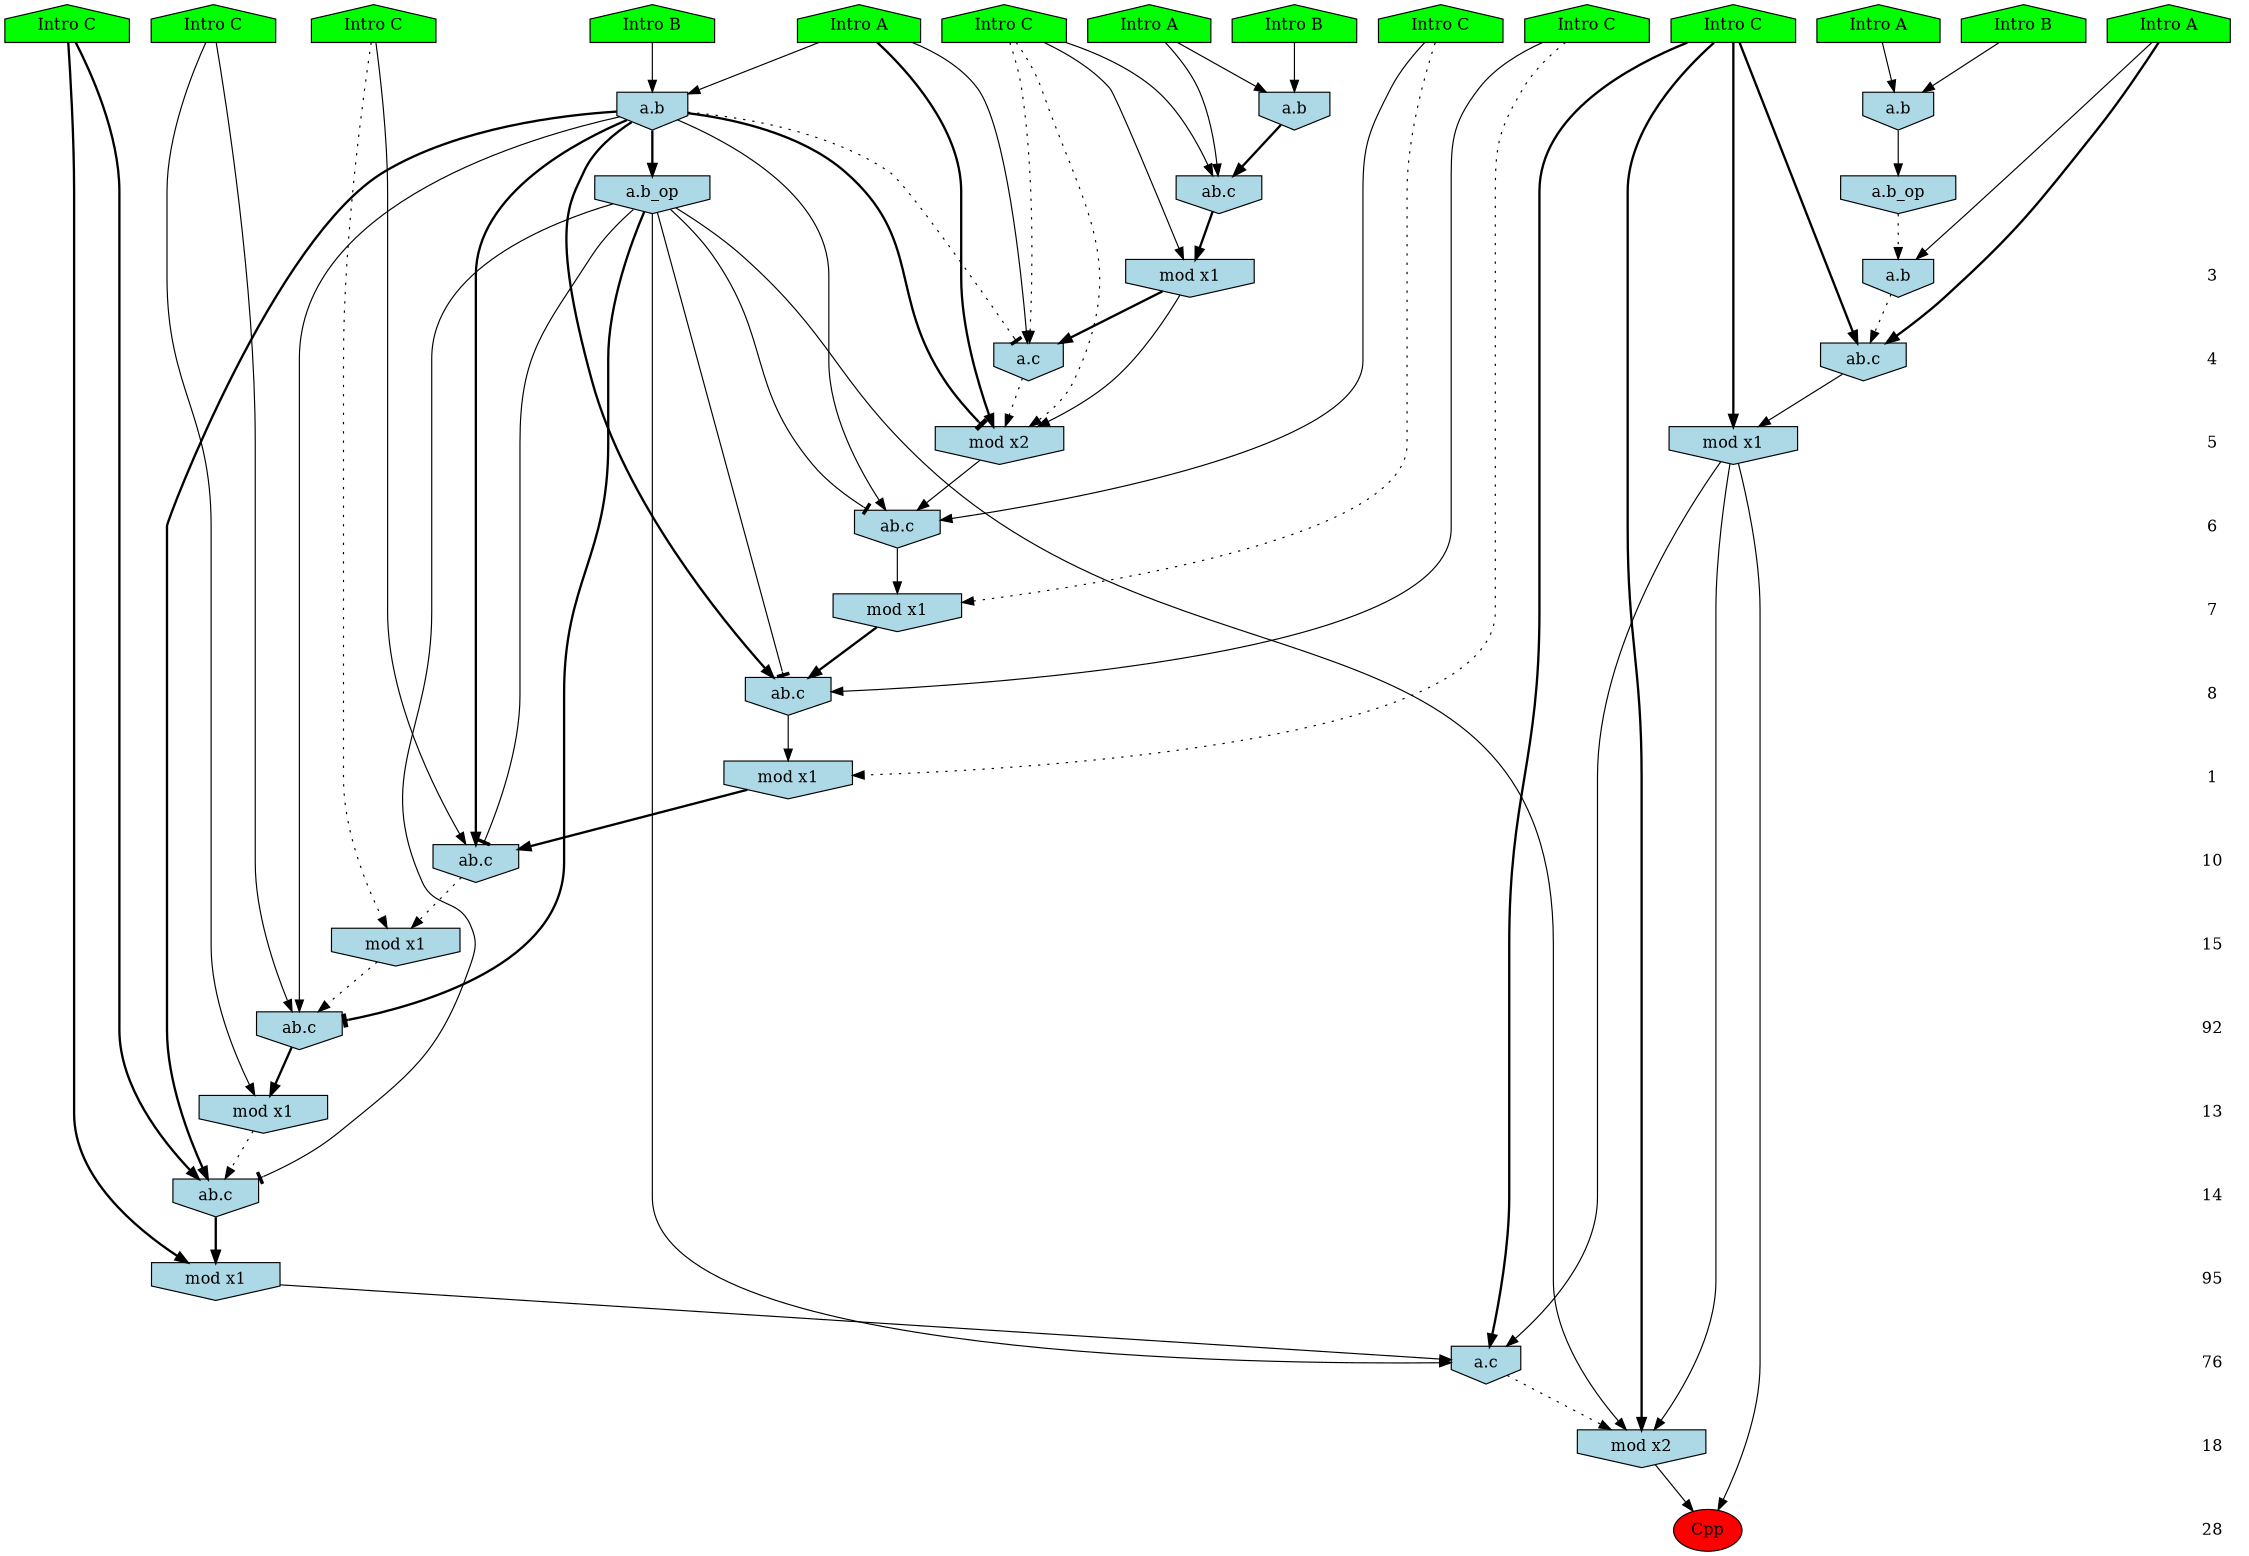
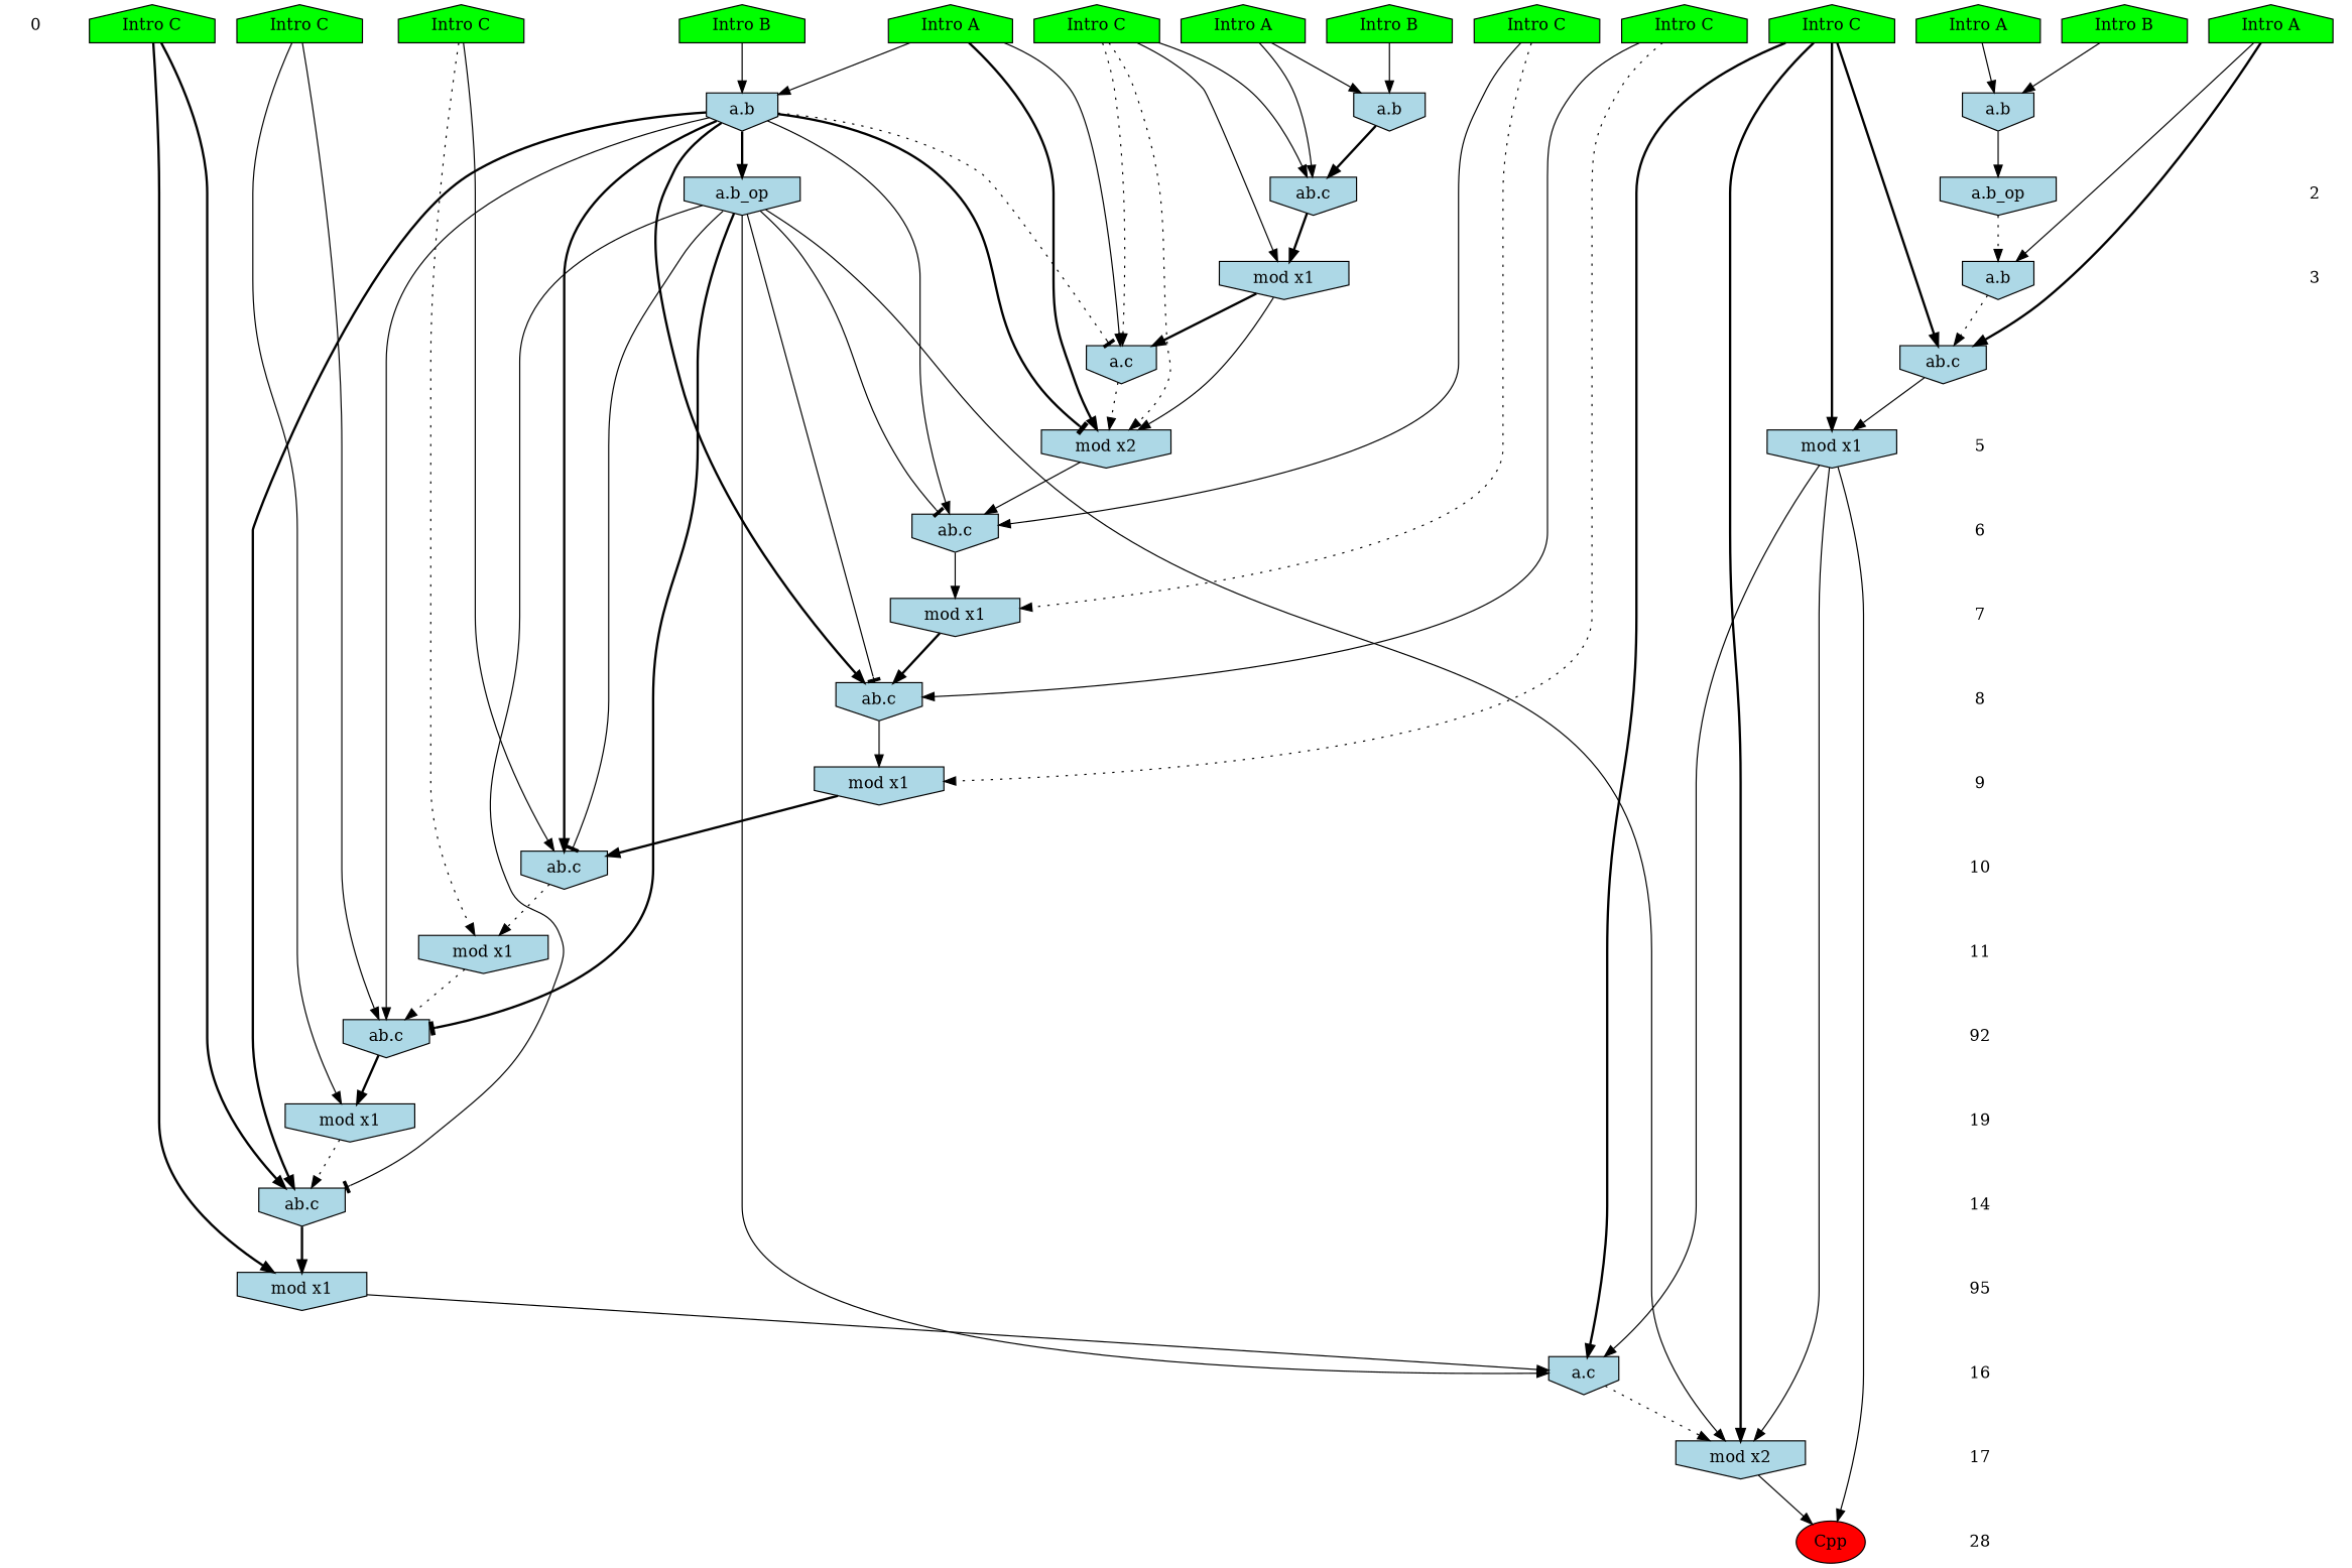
  digraph {
    ranksep=.5
    node [shape=invhouse fillcolor=lightblue style=filled]
    edge [style=solid]
+   0 [shape=plaintext fillcolor="" style=""]
    n2 [fillcolor=green label="Intro A" shape=house]
    n3 [fillcolor=green label="Intro A" shape=house]
    n4 [fillcolor=green label="Intro B" shape=house]
    n5 [fillcolor=green label="Intro B" shape=house]
    n6 [fillcolor=green label="Intro A" shape=house]
    n7 [fillcolor=green label="Intro A" shape=house]
    n8 [fillcolor=green label="Intro B" shape=house]
    n9 [fillcolor=green label="Intro C" shape=house]
    n10 [fillcolor=green label="Intro C" shape=house]
    n11 [fillcolor=green label="Intro C" shape=house]
    n12 [fillcolor=green label="Intro C" shape=house]
    n13 [fillcolor=green label="Intro C" shape=house]
    n14 [fillcolor=green label="Intro C" shape=house]
    n15 [fillcolor=green label="Intro C" shape=house]
    n16 [label="a.b"]
    n17 [label="a.b"]
    n18 [label="a.b"]
+   2 [shape=plaintext fillcolor="" style=""]
    n20 [label="a.b_op"]
    n21 [label="ab.c"]
    n22 [label="a.b_op"]
    3 [shape=plaintext fillcolor="" style=""]
    n24 [label="mod x1"]
    n25 [label="a.b"]
-   4 [shape=plaintext fillcolor="" style=""]
    n27 [label="a.c"]
    n28 [label="ab.c"]
    5 [shape=plaintext fillcolor="" style=""]
    n30 [label="mod x1"]
    n31 [label="mod x2"]
    6 [shape=plaintext fillcolor="" style=""]
    n33 [label="ab.c"]
    7 [shape=plaintext fillcolor="" style=""]
    n35 [label="mod x1"]
    8 [shape=plaintext fillcolor="" style=""]
    n37 [label="ab.c"]
-   9 [shape=plaintext label=1 fillcolor="" style=""]
+   9 [shape=plaintext fillcolor="" style=""]
    n39 [label="mod x1"]
    10 [shape=plaintext fillcolor="" style=""]
    n41 [label="ab.c"]
-   11 [shape=plaintext label=15 fillcolor="" style=""]
+   11 [shape=plaintext fillcolor="" style=""]
    n43 [label="mod x1"]
    n44 [label=92 shape=plaintext fillcolor="" style=""]
    n45 [label="ab.c"]
-   13 [shape=plaintext fillcolor="" style=""]
+   13 [shape=plaintext label=19 fillcolor="" style=""]
    n47 [label="mod x1"]
    14 [shape=plaintext fillcolor="" style=""]
    n49 [label="ab.c"]
    n50 [label=95 shape=plaintext fillcolor="" style=""]
    n51 [label="mod x1"]
-   16 [shape=plaintext label=76 fillcolor="" style=""]
+   16 [shape=plaintext fillcolor="" style=""]
    n53 [label="a.c"]
-   17 [shape=plaintext label=18 fillcolor="" style=""]
+   17 [shape=plaintext fillcolor="" style=""]
    n55 [label="mod x2"]
    n56 [label=28 shape=plaintext fillcolor="" style=""]
    n57 [fillcolor=red label=Cpp shape=""]
    subgraph sub_1 {
      rank=same
+     0
      n2
      n3
      n4
      n5
      n6
      n7
      n8
      n9
      n10
      n11
      n12
      n13
      n14
      n15
    }
    subgraph sub_2 {
      rank=same
      n16
      n17
      n18
    }
    subgraph sub_3 {
      rank=same
+     2
      n20
      n21
      n22
    }
    subgraph sub_4 {
      rank=same
      3
      n24
      n25
    }
    subgraph sub_5 {
      rank=same
-     4
      n27
      n28
    }
    subgraph sub_6 {
      rank=same
      5
      n30
      n31
    }
    subgraph sub_7 {
      rank=same
      6
      n33
    }
    subgraph sub_8 {
      rank=same
      7
      n35
    }
    subgraph sub_9 {
      rank=same
      8
      n37
    }
    subgraph sub_10 {
      rank=same
      9
      n39
    }
    subgraph sub_11 {
      rank=same
      10
      n41
    }
    subgraph sub_12 {
      rank=same
      11
      n43
    }
    subgraph sub_13 {
      rank=same
      n44
      n45
    }
    subgraph sub_14 {
      rank=same
      13
      n47
    }
    subgraph sub_15 {
      rank=same
      14
      n49
    }
    subgraph sub_16 {
      rank=same
      n50
      n51
    }
    subgraph sub_17 {
      rank=same
      16
      n53
    }
    subgraph sub_18 {
      rank=same
      17
      n55
    }
    subgraph sub_19 {
      rank=same
      n56
      n57
    }
    n2 -> n17
    n2 -> n21
    n3 -> n16
    n4 -> n18
    n5 -> n17
    n6 -> n18
    n6 -> n27
    n6 -> n31 [style=bold]
    n7 -> n25
    n7 -> n28 [style=bold]
    n8 -> n16
    n9 -> n49 [style=bold]
    n9 -> n51 [style=bold]
    n10 -> n28 [style=bold]
    n10 -> n30 [style=bold]
    n10 -> n53 [style=bold]
    n10 -> n55 [style=bold]
    n11 -> n33
    n11 -> n35 [style=dotted]
    n12 -> n21
    n12 -> n24
    n12 -> n27 [style=dotted]
    n12 -> n31 [style=dotted]
    n13 -> n41
    n13 -> n43 [style=dotted]
    n14 -> n37
    n14 -> n39 [style=dotted]
    n15 -> n45
    n15 -> n47
    n16 -> n20
    n17 -> n21 [style=bold]
    n18 -> n22 [style=bold]
    n18 -> n27 [arrowhead=tee style=dotted]
    n18 -> n31 [arrowhead=tee style=bold]
    n18 -> n33
    n18 -> n37 [style=bold]
    n18 -> n41 [style=bold]
    n18 -> n45
    n18 -> n49 [style=bold]
+   2 -> 3 [style=invis]
    n20 -> n25 [style=dotted]
    n21 -> n24 [style=bold]
    n22 -> n33 [arrowhead=tee]
    n22 -> n37 [arrowhead=tee]
    n22 -> n41 [arrowhead=tee]
    n22 -> n45 [arrowhead=tee style=bold]
    n22 -> n49 [arrowhead=tee]
    n22 -> n53
    n22 -> n55
-   3 -> 4 [style=invis]
    n24 -> n27 [style=bold]
    n24 -> n31
    n25 -> n28 [style=dotted]
-   4 -> 5 [style=invis]
    n27 -> n31 [style=dotted]
    n28 -> n30
    5 -> 6 [style=invis]
    n30 -> n53
    n30 -> n55
    n30 -> n57
    n31 -> n33
    6 -> 7 [style=invis]
    n33 -> n35
    7 -> 8 [style=invis]
    n35 -> n37 [style=bold]
    8 -> 9 [style=invis]
    n37 -> n39
    9 -> 10 [style=invis]
    n39 -> n41 [style=bold]
    10 -> 11 [style=invis]
    n41 -> n43 [style=dotted]
    11 -> n44 [style=invis]
    n43 -> n45 [style=dotted]
    n44 -> 13 [style=invis]
    n45 -> n47 [style=bold]
    13 -> 14 [style=invis]
    n47 -> n49 [style=dotted]
    14 -> n50 [style=invis]
    n49 -> n51 [style=bold]
    n50 -> 16 [style=invis]
    n51 -> n53
    16 -> 17 [style=invis]
    n53 -> n55 [style=dotted]
    17 -> n56 [style=invis]
    n55 -> n57
  }
